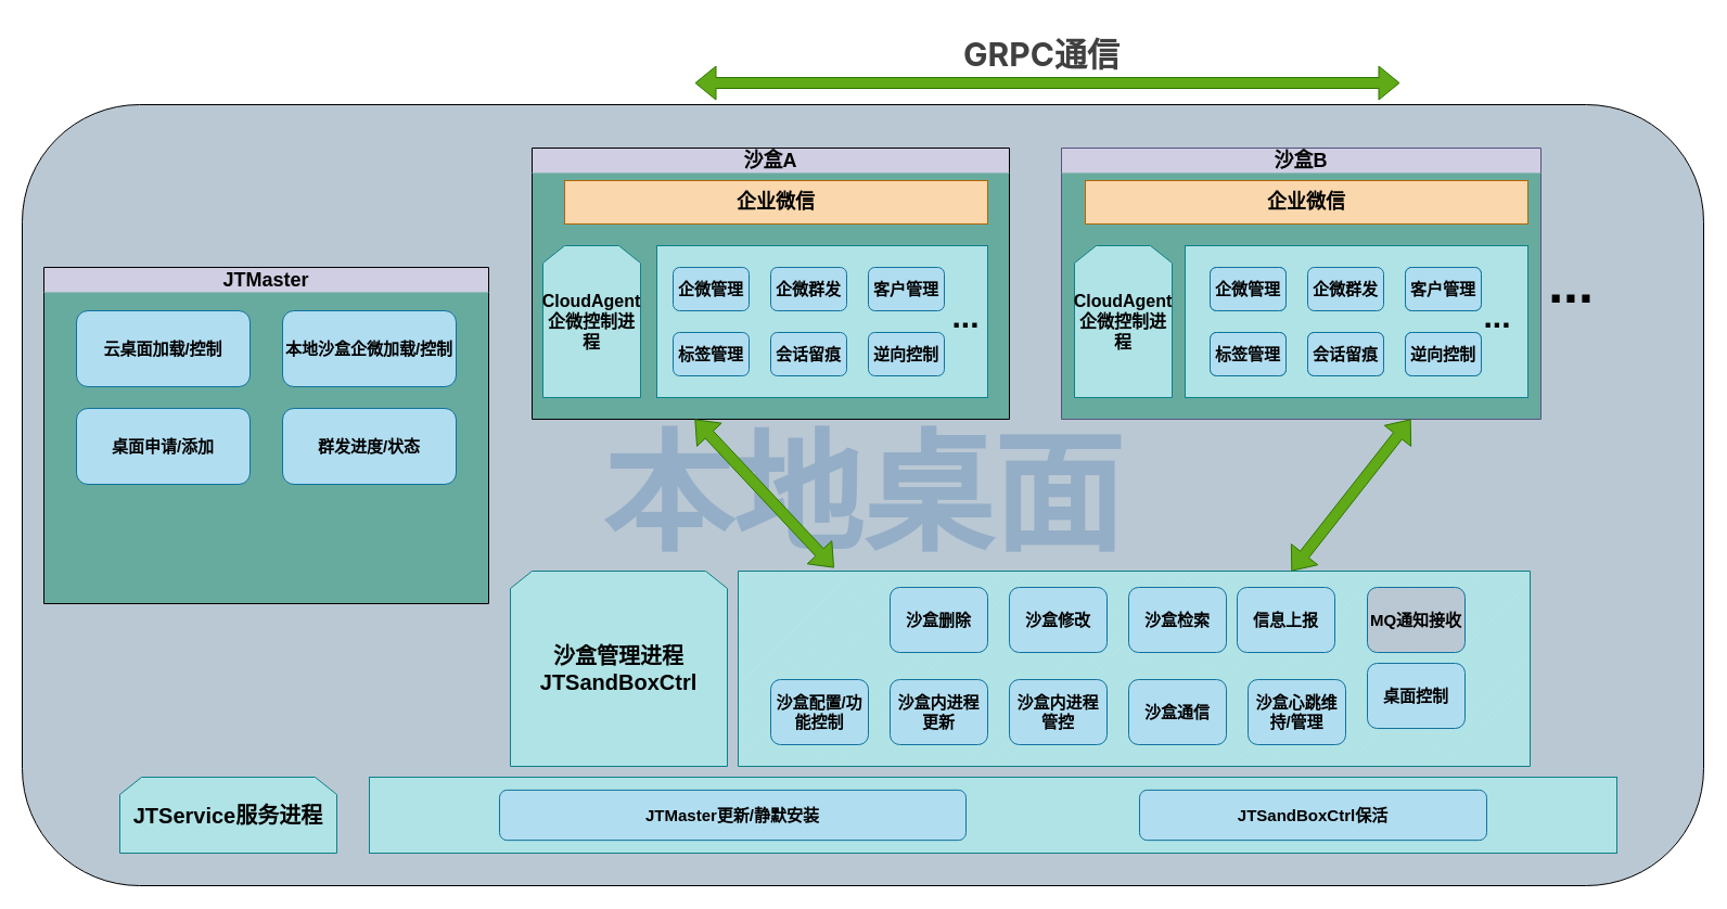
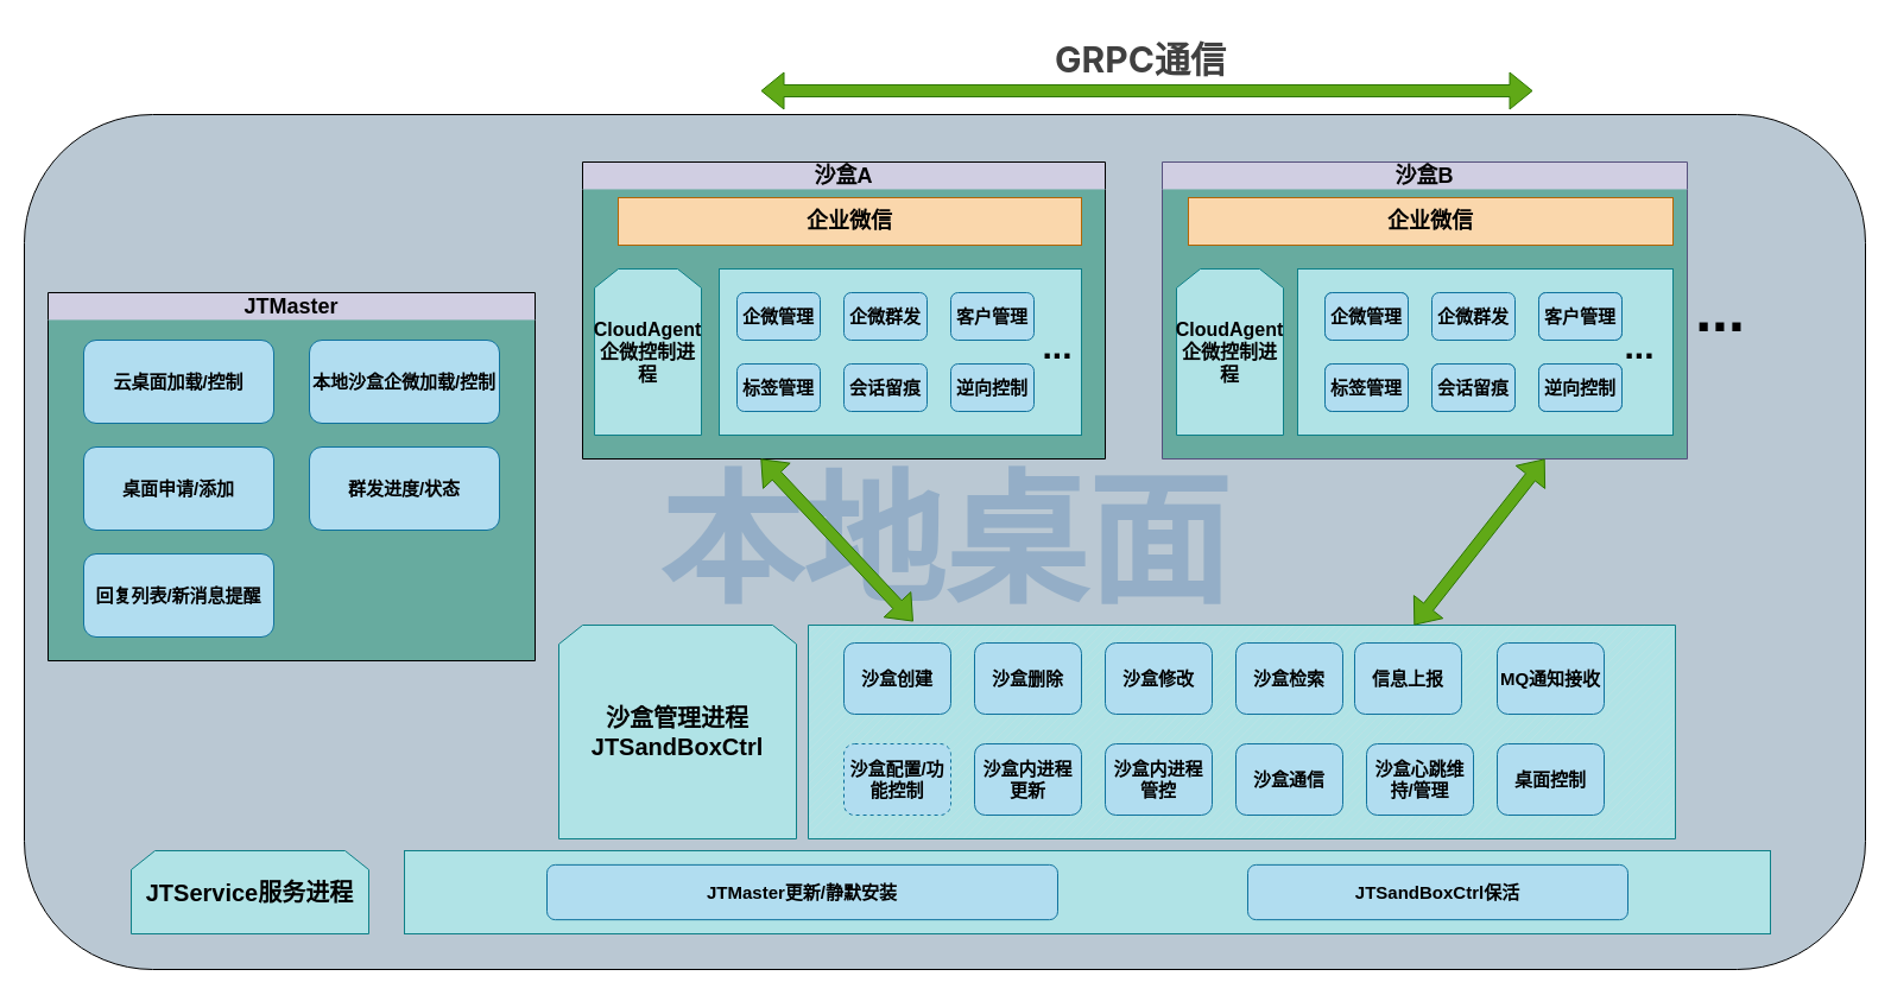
  <mxCell id="0" />
  <mxCell id="1" parent="0" />
  <mxCell id="2" value="&lt;h1 style=&quot;font-size: 120px;&quot;&gt;&lt;font&gt;本地桌面&lt;/font&gt;&lt;/h1&gt;" style="rounded=1;whiteSpace=wrap;html=1;fillColor=#BAC8D3;strokeColor=default;fontColor=#004C99;labelBackgroundColor=none;textShadow=0;textOpacity=20;fillStyle=solid;" parent="1" vertex="1"><mxGeometry x="20" y="90" width="1550" height="720" as="geometry" /></mxCell>
  <mxCell id="3" value="" style="verticalLabelPosition=bottom;verticalAlign=top;html=1;shape=mxgraph.basic.patternFillRect;fillStyle=diag;step=5;fillStrokeWidth=0.2;fillStrokeColor=#dddddd;fillColor=#b0e3e6;strokeColor=#0e8088;" parent="1" vertex="1"><mxGeometry x="680" y="520" width="730" height="180" as="geometry" /></mxCell>
  <mxCell id="4" value="&lt;b style=&quot;font-size: 20px;&quot;&gt;沙盒管理进程&lt;br&gt;JTSandBoxCtrl&lt;/b&gt;" style="shape=loopLimit;whiteSpace=wrap;html=1;fillColor=#b0e3e6;strokeColor=#0e8088;" parent="1" vertex="1"><mxGeometry x="470" y="520" width="200" height="180" as="geometry" /></mxCell>
+ <mxCell id="5" value="&lt;b style=&quot;font-size: 15px;&quot;&gt;沙盒创建&lt;/b&gt;" style="rounded=1;whiteSpace=wrap;html=1;fillColor=#b1ddf0;strokeColor=#10739e;" parent="1" vertex="1"><mxGeometry x="710" y="535" width="90" height="60" as="geometry" /></mxCell>
  <mxCell id="6" value="&lt;b style=&quot;font-size: 15px;&quot;&gt;沙盒删除&lt;/b&gt;" style="rounded=1;whiteSpace=wrap;html=1;fillColor=#b1ddf0;strokeColor=#10739e;" parent="1" vertex="1"><mxGeometry x="820" y="535" width="90" height="60" as="geometry" /></mxCell>
  <mxCell id="7" value="&lt;b style=&quot;font-size: 15px;&quot;&gt;沙盒修改&lt;/b&gt;" style="rounded=1;whiteSpace=wrap;html=1;fillColor=#b1ddf0;strokeColor=#10739e;" parent="1" vertex="1"><mxGeometry x="930" y="535" width="90" height="60" as="geometry" /></mxCell>
  <mxCell id="8" value="&lt;b style=&quot;font-size: 15px;&quot;&gt;沙盒检索&lt;/b&gt;" style="rounded=1;whiteSpace=wrap;html=1;fillColor=#b1ddf0;strokeColor=#10739e;" parent="1" vertex="1"><mxGeometry x="1040" y="535" width="90" height="60" as="geometry" /></mxCell>
  <mxCell id="9" value="&lt;span style=&quot;font-size: 15px;&quot;&gt;&lt;b&gt;信息上报&lt;/b&gt;&lt;/span&gt;" style="rounded=1;whiteSpace=wrap;html=1;fillColor=#b1ddf0;strokeColor=#10739e;" parent="1" vertex="1"><mxGeometry x="1140" y="535" width="90" height="60" as="geometry" /></mxCell>
- <mxCell id="10" value="&lt;span style=&quot;font-size: 15px;&quot;&gt;&lt;b&gt;MQ通知接收&lt;/b&gt;&lt;/span&gt;" style="rounded=1;whiteSpace=wrap;html=1;fillColor=#bac8d3;strokeColor=#10739e;" parent="1" vertex="1"><mxGeometry x="1260" y="535" width="90" height="60" as="geometry" /></mxCell>
+ <mxCell id="10" value="&lt;span style=&quot;font-size: 15px;&quot;&gt;&lt;b&gt;MQ通知接收&lt;/b&gt;&lt;/span&gt;" style="rounded=1;whiteSpace=wrap;html=1;fillColor=#b1ddf0;strokeColor=#10739e;" parent="1" vertex="1"><mxGeometry x="1260" y="535" width="90" height="60" as="geometry" /></mxCell>
  <mxCell id="11" value="&lt;span style=&quot;font-size: 15px;&quot;&gt;&lt;b&gt;沙盒内进程更新&lt;/b&gt;&lt;/span&gt;" style="rounded=1;whiteSpace=wrap;html=1;fillColor=#b1ddf0;strokeColor=#10739e;" parent="1" vertex="1"><mxGeometry x="820" y="620" width="90" height="60" as="geometry" /></mxCell>
  <mxCell id="12" value="&lt;span style=&quot;font-size: 15px;&quot;&gt;&lt;b&gt;沙盒内进程管控&lt;/b&gt;&lt;/span&gt;" style="rounded=1;whiteSpace=wrap;html=1;fillColor=#b1ddf0;strokeColor=#10739e;" parent="1" vertex="1"><mxGeometry x="930" y="620" width="90" height="60" as="geometry" /></mxCell>
- <mxCell id="13" value="&lt;span style=&quot;font-size: 15px;&quot;&gt;&lt;b&gt;沙盒配置/功能控制&lt;/b&gt;&lt;/span&gt;" style="rounded=1;whiteSpace=wrap;html=1;fillColor=#b1ddf0;strokeColor=#10739e;" parent="1" vertex="1"><mxGeometry x="710" y="620" width="90" height="60" as="geometry" /></mxCell>
+ <mxCell id="13" value="&lt;span style=&quot;font-size: 15px;&quot;&gt;&lt;b&gt;沙盒配置/功能控制&lt;/b&gt;&lt;/span&gt;" style="rounded=1;whiteSpace=wrap;html=1;fillColor=#b1ddf0;strokeColor=#10739e;dashed=1;" parent="1" vertex="1"><mxGeometry x="710" y="620" width="90" height="60" as="geometry" /></mxCell>
  <mxCell id="14" value="&lt;span style=&quot;font-size: 15px;&quot;&gt;&lt;b&gt;沙盒心跳维持/管理&lt;/b&gt;&lt;/span&gt;" style="rounded=1;whiteSpace=wrap;html=1;fillColor=#b1ddf0;strokeColor=#10739e;" parent="1" vertex="1"><mxGeometry x="1150" y="620" width="90" height="60" as="geometry" /></mxCell>
  <mxCell id="15" value="&lt;span style=&quot;font-size: 15px;&quot;&gt;&lt;b&gt;沙盒通信&lt;/b&gt;&lt;/span&gt;" style="rounded=1;whiteSpace=wrap;html=1;fillColor=#b1ddf0;strokeColor=#10739e;" parent="1" vertex="1"><mxGeometry x="1040" y="620" width="90" height="60" as="geometry" /></mxCell>
- <mxCell id="16" value="&lt;span style=&quot;font-size: 15px;&quot;&gt;&lt;b&gt;桌面控制&lt;/b&gt;&lt;/span&gt;" style="rounded=1;whiteSpace=wrap;html=1;fillColor=#b1ddf0;strokeColor=#10739e;" parent="1" vertex="1"><mxGeometry x="1260" y="605" width="90" height="60" as="geometry" /></mxCell>
+ <mxCell id="16" value="&lt;span style=&quot;font-size: 15px;&quot;&gt;&lt;b&gt;桌面控制&lt;/b&gt;&lt;/span&gt;" style="rounded=1;whiteSpace=wrap;html=1;fillColor=#b1ddf0;strokeColor=#10739e;" parent="1" vertex="1"><mxGeometry x="1260" y="620" width="90" height="60" as="geometry" /></mxCell>
  <mxCell id="17" value="&lt;b&gt;&lt;font style=&quot;font-size: 20px;&quot;&gt;JTService服务进程&lt;/font&gt;&lt;/b&gt;" style="shape=loopLimit;whiteSpace=wrap;html=1;fillColor=#b0e3e6;strokeColor=#0e8088;" parent="1" vertex="1"><mxGeometry x="110" y="710" width="200" height="70" as="geometry" /></mxCell>
  <mxCell id="18" value="" style="rounded=0;whiteSpace=wrap;html=1;fillColor=#b0e3e6;strokeColor=#0e8088;" parent="1" vertex="1"><mxGeometry x="340" y="710" width="1150" height="70" as="geometry" /></mxCell>
  <mxCell id="19" value="&lt;b style=&quot;&quot;&gt;&lt;font style=&quot;font-size: 15px;&quot;&gt;JTSandBoxCtrl保活&lt;/font&gt;&lt;/b&gt;" style="rounded=1;whiteSpace=wrap;html=1;fillColor=#b1ddf0;strokeColor=#10739e;" parent="1" vertex="1"><mxGeometry x="1050" y="721.88" width="320" height="46.25" as="geometry" /></mxCell>
  <mxCell id="20" value="&lt;h2&gt;沙盒A&lt;/h2&gt;" style="swimlane;whiteSpace=wrap;html=1;fillColor=#d0cee2;strokeColor=default;swimlaneLine=0;glass=0;rounded=0;swimlaneFillColor=#67AB9F;" parent="1" vertex="1"><mxGeometry x="490" y="130" width="440" height="250" as="geometry" /></mxCell>
  <mxCell id="21" value="&lt;b&gt;&lt;font style=&quot;font-size: 16px;&quot;&gt;CloudAgent企微控制进程&lt;/font&gt;&lt;/b&gt;" style="shape=loopLimit;whiteSpace=wrap;html=1;fillColor=#b0e3e6;strokeColor=#0e8088;" parent="20" vertex="1"><mxGeometry x="10" y="90" width="90" height="140" as="geometry" /></mxCell>
  <mxCell id="22" value="" style="rounded=0;whiteSpace=wrap;html=1;fillColor=#b0e3e6;strokeColor=#0e8088;" parent="20" vertex="1"><mxGeometry x="115" y="90" width="305" height="140" as="geometry" /></mxCell>
  <mxCell id="23" value="&lt;b style=&quot;font-size: 15px;&quot;&gt;企微管理&lt;/b&gt;" style="rounded=1;whiteSpace=wrap;html=1;fillColor=#b1ddf0;strokeColor=#10739e;" parent="20" vertex="1"><mxGeometry x="130" y="110" width="70" height="40" as="geometry" /></mxCell>
  <mxCell id="24" value="&lt;span style=&quot;font-size: 15px;&quot;&gt;&lt;b&gt;企微群发&lt;/b&gt;&lt;/span&gt;" style="rounded=1;whiteSpace=wrap;html=1;fillColor=#b1ddf0;strokeColor=#10739e;" parent="20" vertex="1"><mxGeometry x="220" y="110" width="70" height="40" as="geometry" /></mxCell>
  <mxCell id="25" value="&lt;span style=&quot;font-size: 15px;&quot;&gt;&lt;b&gt;客户管理&lt;/b&gt;&lt;/span&gt;" style="rounded=1;whiteSpace=wrap;html=1;fillColor=#b1ddf0;strokeColor=#10739e;" parent="20" vertex="1"><mxGeometry x="310" y="110" width="70" height="40" as="geometry" /></mxCell>
  <mxCell id="26" value="&lt;span style=&quot;font-size: 15px;&quot;&gt;&lt;b&gt;标签管理&lt;/b&gt;&lt;/span&gt;" style="rounded=1;whiteSpace=wrap;html=1;fillColor=#b1ddf0;strokeColor=#10739e;" parent="20" vertex="1"><mxGeometry x="130" y="170" width="70" height="40" as="geometry" /></mxCell>
  <mxCell id="27" value="&lt;span style=&quot;font-size: 15px;&quot;&gt;&lt;b&gt;会话留痕&lt;/b&gt;&lt;/span&gt;" style="rounded=1;whiteSpace=wrap;html=1;fillColor=#b1ddf0;strokeColor=#10739e;" parent="20" vertex="1"><mxGeometry x="220" y="170" width="70" height="40" as="geometry" /></mxCell>
  <mxCell id="28" value="&lt;span style=&quot;font-size: 15px;&quot;&gt;&lt;b&gt;逆向控制&lt;/b&gt;&lt;/span&gt;" style="rounded=1;whiteSpace=wrap;html=1;fillColor=#b1ddf0;strokeColor=#10739e;" parent="20" vertex="1"><mxGeometry x="310" y="170" width="70" height="40" as="geometry" /></mxCell>
  <mxCell id="29" value="&lt;h1&gt;&lt;font style=&quot;font-size: 30px;&quot;&gt;...&lt;/font&gt;&lt;/h1&gt;" style="text;html=1;align=center;verticalAlign=middle;whiteSpace=wrap;rounded=0;" parent="20" vertex="1"><mxGeometry x="370" y="140" width="60" height="30" as="geometry" /></mxCell>
  <mxCell id="30" value="&lt;h2&gt;沙盒B&lt;/h2&gt;" style="swimlane;whiteSpace=wrap;html=1;fillColor=#d0cee2;strokeColor=#56517e;swimlaneLine=0;swimlaneFillColor=#67AB9F;" parent="1" vertex="1"><mxGeometry x="978" y="130" width="442" height="250" as="geometry" /></mxCell>
  <mxCell id="31" value="&lt;h2&gt;企业微信&lt;/h2&gt;" style="rounded=0;whiteSpace=wrap;html=1;fillColor=#fad7ac;strokeColor=#b46504;" parent="30" vertex="1"><mxGeometry x="22" y="30" width="408" height="40" as="geometry" /></mxCell>
  <mxCell id="32" value="&lt;b&gt;&lt;font style=&quot;font-size: 16px;&quot;&gt;CloudAgent企微控制进程&lt;/font&gt;&lt;/b&gt;" style="shape=loopLimit;whiteSpace=wrap;html=1;fillColor=#b0e3e6;strokeColor=#0e8088;" parent="30" vertex="1"><mxGeometry x="12" y="90" width="90" height="140" as="geometry" /></mxCell>
  <mxCell id="33" value="" style="rounded=0;whiteSpace=wrap;html=1;fillColor=#b0e3e6;strokeColor=#0e8088;" parent="30" vertex="1"><mxGeometry x="114" y="90" width="316" height="140" as="geometry" /></mxCell>
  <mxCell id="34" value="&lt;b style=&quot;font-size: 15px;&quot;&gt;企微管理&lt;/b&gt;" style="rounded=1;whiteSpace=wrap;html=1;fillColor=#b1ddf0;strokeColor=#10739e;" parent="30" vertex="1"><mxGeometry x="137" y="110" width="70" height="40" as="geometry" /></mxCell>
  <mxCell id="35" value="&lt;span style=&quot;font-size: 15px;&quot;&gt;&lt;b&gt;企微群发&lt;/b&gt;&lt;/span&gt;" style="rounded=1;whiteSpace=wrap;html=1;fillColor=#b1ddf0;strokeColor=#10739e;" parent="30" vertex="1"><mxGeometry x="227" y="110" width="70" height="40" as="geometry" /></mxCell>
  <mxCell id="36" value="&lt;span style=&quot;font-size: 15px;&quot;&gt;&lt;b&gt;客户管理&lt;/b&gt;&lt;/span&gt;" style="rounded=1;whiteSpace=wrap;html=1;fillColor=#b1ddf0;strokeColor=#10739e;" parent="30" vertex="1"><mxGeometry x="317" y="110" width="70" height="40" as="geometry" /></mxCell>
  <mxCell id="37" value="&lt;span style=&quot;font-size: 15px;&quot;&gt;&lt;b&gt;会话留痕&lt;/b&gt;&lt;/span&gt;" style="rounded=1;whiteSpace=wrap;html=1;fillColor=#b1ddf0;strokeColor=#10739e;" parent="30" vertex="1"><mxGeometry x="227" y="170" width="70" height="40" as="geometry" /></mxCell>
  <mxCell id="38" value="&lt;span style=&quot;font-size: 15px;&quot;&gt;&lt;b&gt;标签管理&lt;/b&gt;&lt;/span&gt;" style="rounded=1;whiteSpace=wrap;html=1;fillColor=#b1ddf0;strokeColor=#10739e;" parent="30" vertex="1"><mxGeometry x="137" y="170" width="70" height="40" as="geometry" /></mxCell>
  <mxCell id="39" value="&lt;span style=&quot;font-size: 15px;&quot;&gt;&lt;b&gt;逆向控制&lt;/b&gt;&lt;/span&gt;" style="rounded=1;whiteSpace=wrap;html=1;fillColor=#b1ddf0;strokeColor=#10739e;" parent="30" vertex="1"><mxGeometry x="317" y="170" width="70" height="40" as="geometry" /></mxCell>
  <mxCell id="40" value="&lt;b style=&quot;font-size: 15px;&quot;&gt;企微管理&lt;/b&gt;" style="rounded=1;whiteSpace=wrap;html=1;fillColor=#b1ddf0;strokeColor=#10739e;" parent="30" vertex="1"><mxGeometry x="137" y="110" width="70" height="40" as="geometry" /></mxCell>
  <mxCell id="41" value="&lt;span style=&quot;font-size: 15px;&quot;&gt;&lt;b&gt;客户管理&lt;/b&gt;&lt;/span&gt;" style="rounded=1;whiteSpace=wrap;html=1;fillColor=#b1ddf0;strokeColor=#10739e;" parent="30" vertex="1"><mxGeometry x="317" y="110" width="70" height="40" as="geometry" /></mxCell>
  <mxCell id="42" value="&lt;span style=&quot;font-size: 15px;&quot;&gt;&lt;b&gt;标签管理&lt;/b&gt;&lt;/span&gt;" style="rounded=1;whiteSpace=wrap;html=1;fillColor=#b1ddf0;strokeColor=#10739e;" parent="30" vertex="1"><mxGeometry x="137" y="170" width="70" height="40" as="geometry" /></mxCell>
  <mxCell id="43" value="&lt;span style=&quot;font-size: 15px;&quot;&gt;&lt;b&gt;会话留痕&lt;/b&gt;&lt;/span&gt;" style="rounded=1;whiteSpace=wrap;html=1;fillColor=#b1ddf0;strokeColor=#10739e;" parent="30" vertex="1"><mxGeometry x="227" y="170" width="70" height="40" as="geometry" /></mxCell>
  <mxCell id="44" value="&lt;span style=&quot;font-size: 15px;&quot;&gt;&lt;b&gt;逆向控制&lt;/b&gt;&lt;/span&gt;" style="rounded=1;whiteSpace=wrap;html=1;fillColor=#b1ddf0;strokeColor=#10739e;" parent="30" vertex="1"><mxGeometry x="317" y="170" width="70" height="40" as="geometry" /></mxCell>
  <mxCell id="45" value="&lt;h1&gt;&lt;font style=&quot;font-size: 30px;&quot;&gt;...&lt;/font&gt;&lt;/h1&gt;" style="text;html=1;align=center;verticalAlign=middle;whiteSpace=wrap;rounded=0;" parent="30" vertex="1"><mxGeometry x="372" y="140" width="60" height="30" as="geometry" /></mxCell>
  <mxCell id="46" value="" style="shape=flexArrow;endArrow=classic;startArrow=classic;html=1;rounded=0;exitX=0.121;exitY=-0.017;exitDx=0;exitDy=0;exitPerimeter=0;fillColor=#60a917;strokeColor=#2D7600;" parent="1" source="3" edge="1"><mxGeometry width="100" height="100" relative="1" as="geometry"><mxPoint x="765.5" y="518.92" as="sourcePoint" /><mxPoint x="640" y="380" as="targetPoint" /></mxGeometry></mxCell>
  <mxCell id="47" value="" style="shape=flexArrow;endArrow=classic;startArrow=classic;html=1;rounded=0;exitX=0.705;exitY=0;exitDx=0;exitDy=0;exitPerimeter=0;fillColor=#60a917;strokeColor=#2D7600;" parent="1" edge="1"><mxGeometry width="100" height="100" relative="1" as="geometry"><mxPoint x="1190" y="520" as="sourcePoint" /><mxPoint x="1300" y="380" as="targetPoint" /></mxGeometry></mxCell>
  <mxCell id="48" value="" style="shape=flexArrow;endArrow=classic;startArrow=classic;html=1;rounded=0;fillColor=#60a917;strokeColor=#2D7600;" parent="1" edge="1"><mxGeometry width="100" height="100" relative="1" as="geometry"><mxPoint x="640" y="70" as="sourcePoint" /><mxPoint x="1290" y="70" as="targetPoint" /></mxGeometry></mxCell>
  <mxCell id="49" value="&lt;h1 style=&quot;box-sizing: border-box; margin-top: 32px; margin-bottom: 0.5em; color: rgb(64, 64, 64); text-rendering: optimizelegibility; font-size: 30px; word-break: break-word; font-family: -apple-system, BlinkMacSystemFont, &amp;quot;Apple Color Emoji&amp;quot;, &amp;quot;Segoe UI Emoji&amp;quot;, &amp;quot;Segoe UI Symbol&amp;quot;, &amp;quot;Segoe UI&amp;quot;, &amp;quot;PingFang SC&amp;quot;, &amp;quot;Hiragino Sans GB&amp;quot;, &amp;quot;Microsoft YaHei&amp;quot;, &amp;quot;Helvetica Neue&amp;quot;, Helvetica, Arial, sans-serif; text-align: start;&quot; class=&quot;_1RuRku&quot;&gt;GRPC通信&lt;/h1&gt;" style="text;html=1;align=center;verticalAlign=middle;whiteSpace=wrap;rounded=0;" parent="1" vertex="1"><mxGeometry x="830" y="20" width="260" height="30" as="geometry" /></mxCell>
  <mxCell id="50" value="&lt;h1&gt;&lt;font style=&quot;font-size: 50px;&quot;&gt;...&lt;/font&gt;&lt;/h1&gt;" style="text;html=1;align=center;verticalAlign=middle;whiteSpace=wrap;rounded=0;" parent="1" vertex="1"><mxGeometry x="1418" y="240" width="60" height="30" as="geometry" /></mxCell>
  <mxCell id="51" value="&lt;h2&gt;企业微信&lt;/h2&gt;" style="rounded=0;whiteSpace=wrap;html=1;fillColor=#fad7ac;strokeColor=#b46504;" parent="1" vertex="1"><mxGeometry x="520" y="160" width="390" height="40" as="geometry" /></mxCell>
  <mxCell id="52" value="&lt;b style=&quot;&quot;&gt;&lt;font style=&quot;font-size: 15px;&quot;&gt;JTMaster更新/静默安装&lt;/font&gt;&lt;/b&gt;" style="rounded=1;whiteSpace=wrap;html=1;fillColor=#b1ddf0;strokeColor=#10739e;" vertex="1" parent="1"><mxGeometry x="460" y="721.88" width="430" height="46.25" as="geometry" /></mxCell>
  <mxCell id="53" value="&lt;h2&gt;JTMaster&lt;/h2&gt;" style="swimlane;whiteSpace=wrap;html=1;fillColor=#d0cee2;strokeColor=default;swimlaneLine=0;glass=0;rounded=0;swimlaneFillColor=#67AB9F;" vertex="1" parent="1"><mxGeometry x="40" y="240" width="410" height="310" as="geometry" /></mxCell>
  <mxCell id="54" value="&lt;span style=&quot;font-size: 15px;&quot;&gt;&lt;b&gt;云桌面加载/控制&lt;/b&gt;&lt;/span&gt;" style="rounded=1;whiteSpace=wrap;html=1;fillColor=#b1ddf0;strokeColor=#10739e;" vertex="1" parent="53"><mxGeometry x="30" y="40" width="160" height="70" as="geometry" /></mxCell>
  <mxCell id="55" value="&lt;span style=&quot;font-size: 15px;&quot;&gt;&lt;b&gt;本地沙盒企微加载/控制&lt;/b&gt;&lt;/span&gt;" style="rounded=1;whiteSpace=wrap;html=1;fillColor=#b1ddf0;strokeColor=#10739e;" vertex="1" parent="53"><mxGeometry x="220" y="40" width="160" height="70" as="geometry" /></mxCell>
  <mxCell id="56" value="&lt;span style=&quot;font-size: 15px;&quot;&gt;&lt;b&gt;桌面申请/添加&lt;/b&gt;&lt;/span&gt;" style="rounded=1;whiteSpace=wrap;html=1;fillColor=#b1ddf0;strokeColor=#10739e;" vertex="1" parent="53"><mxGeometry x="30" y="130" width="160" height="70" as="geometry" /></mxCell>
  <mxCell id="57" value="&lt;span style=&quot;font-size: 15px;&quot;&gt;&lt;b&gt;群发进度/状态&lt;/b&gt;&lt;/span&gt;" style="rounded=1;whiteSpace=wrap;html=1;fillColor=#b1ddf0;strokeColor=#10739e;" vertex="1" parent="53"><mxGeometry x="220" y="130" width="160" height="70" as="geometry" /></mxCell>
+ <mxCell id="58" value="&lt;span style=&quot;font-size: 15px;&quot;&gt;&lt;b&gt;回复列表/新消息提醒&lt;/b&gt;&lt;/span&gt;" style="rounded=1;whiteSpace=wrap;html=1;fillColor=#b1ddf0;strokeColor=#10739e;" vertex="1" parent="53"><mxGeometry x="30" y="220" width="160" height="70" as="geometry" /></mxCell>
